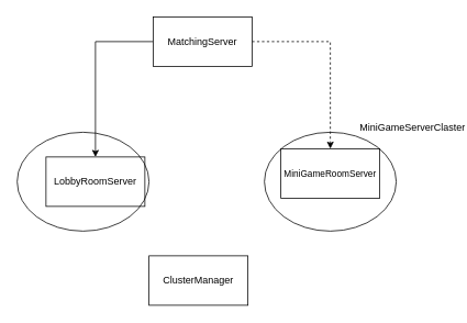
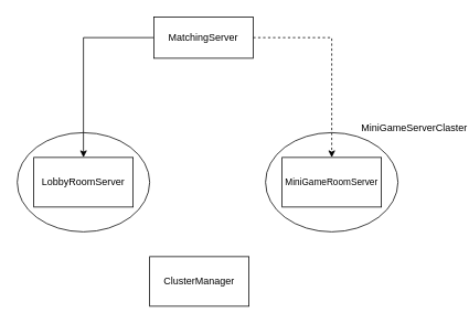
  <mxCell id="0" />
  <mxCell id="1" parent="0" />
  <mxCell id="2" style="edgeStyle=orthogonalEdgeStyle;rounded=0;orthogonalLoop=1;jettySize=auto;html=1;fontSize=11;" parent="1" source="4" target="5" edge="1"><mxGeometry relative="1" as="geometry" /></mxCell>
  <mxCell id="3" style="edgeStyle=orthogonalEdgeStyle;rounded=0;orthogonalLoop=1;jettySize=auto;html=1;fontSize=11;dashed=1;" parent="1" source="4" target="6" edge="1"><mxGeometry relative="1" as="geometry" /></mxCell>
- <mxCell id="4" value="MatchingServer" style="rounded=0;whiteSpace=wrap;html=1;" parent="1" vertex="1"><mxGeometry x="185" y="20" width="120" height="60" as="geometry" /></mxCell>
- <mxCell id="5" value="LobbyRoomServer" style="whiteSpace=wrap;html=1;" parent="1" vertex="1"><mxGeometry x="55" y="190" width="120" height="60" as="geometry" /></mxCell>
- <mxCell id="6" value="&lt;font style=&quot;font-size: 11px;&quot;&gt;MiniGameRoomServer&lt;/font&gt;" style="whiteSpace=wrap;html=1;" parent="1" vertex="1"><mxGeometry x="340" y="180" width="120" height="60" as="geometry" /></mxCell>
+ <mxCell id="4" value="MatchingServer" style="rounded=0;whiteSpace=wrap;html=1;" parent="1" vertex="1"><mxGeometry x="185" y="20" width="120" height="50" as="geometry" /></mxCell>
+ <mxCell id="5" value="LobbyRoomServer" style="whiteSpace=wrap;html=1;" parent="1" vertex="1"><mxGeometry x="40" y="190" width="120" height="60" as="geometry" /></mxCell>
+ <mxCell id="6" value="&lt;font style=&quot;font-size: 11px;&quot;&gt;MiniGameRoomServer&lt;/font&gt;" style="whiteSpace=wrap;html=1;" parent="1" vertex="1"><mxGeometry x="340" y="190" width="120" height="60" as="geometry" /></mxCell>
  <mxCell id="7" value="" style="ellipse;whiteSpace=wrap;html=1;fontSize=11;fillColor=none;" parent="1" vertex="1"><mxGeometry x="20" y="160" width="160" height="120" as="geometry" /></mxCell>
  <mxCell id="8" value="" style="ellipse;whiteSpace=wrap;html=1;fontSize=11;fillColor=none;" vertex="1" parent="1"><mxGeometry x="320" y="160" width="160" height="120" as="geometry" /></mxCell>
  <mxCell id="9" value="MiniGameServerClaster" style="text;html=1;strokeColor=none;fillColor=none;align=center;verticalAlign=middle;whiteSpace=wrap;rounded=0;" vertex="1" parent="1"><mxGeometry x="470" y="140" width="60" height="30" as="geometry" /></mxCell>
  <mxCell id="10" value="ClusterManager" style="whiteSpace=wrap;html=1;fillColor=none;" vertex="1" parent="1"><mxGeometry x="180" y="310" width="120" height="60" as="geometry" /></mxCell>
